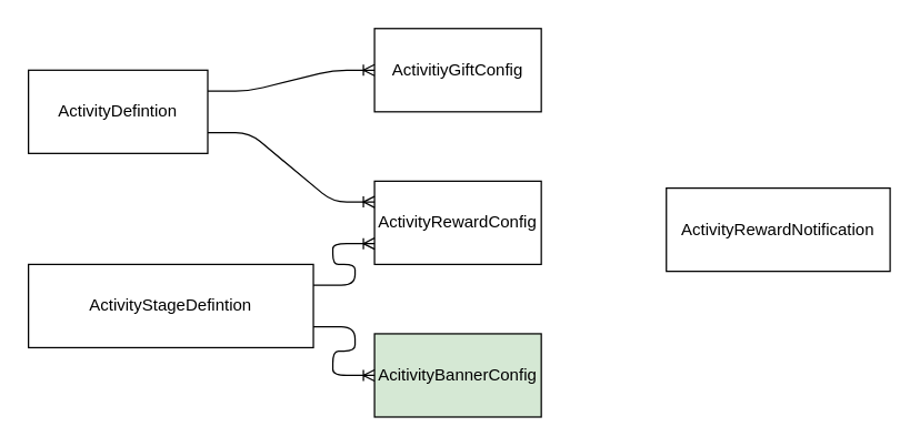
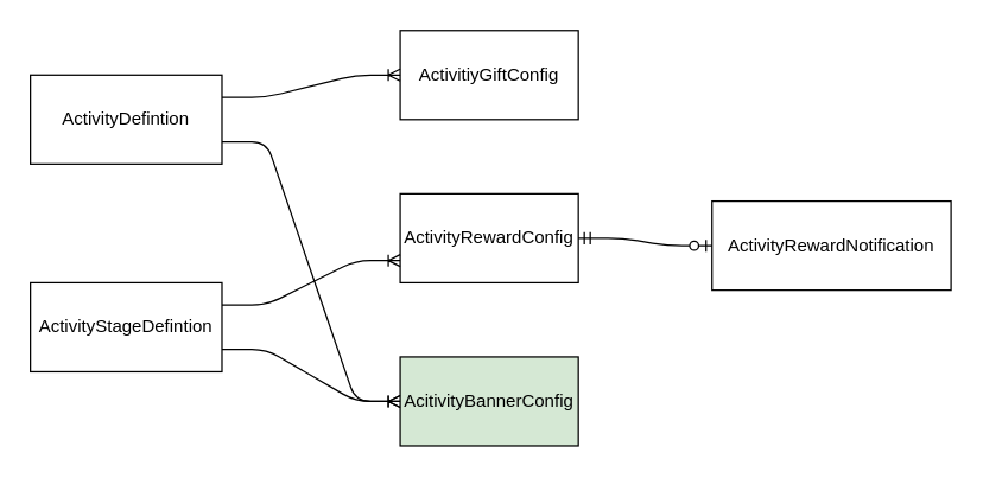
  <mxCell id="0" />
  <mxCell id="1" parent="0" />
  <mxCell id="2" value="ActivityDefintion" style="rounded=0;whiteSpace=wrap;html=1;" parent="1" vertex="1"><mxGeometry x="20" y="50" width="129" height="60" as="geometry" /></mxCell>
  <mxCell id="3" value="ActivitiyGiftConfig" style="rounded=0;whiteSpace=wrap;html=1;" parent="1" vertex="1"><mxGeometry x="269" y="20" width="120" height="60" as="geometry" /></mxCell>
  <mxCell id="4" value="" style="edgeStyle=entityRelationEdgeStyle;fontSize=12;html=1;endArrow=ERoneToMany;exitX=1;exitY=0.25;exitDx=0;exitDy=0;" parent="1" source="2" edge="1"><mxGeometry width="100" height="100" relative="1" as="geometry"><mxPoint x="169" y="150" as="sourcePoint" /><mxPoint x="269" y="50" as="targetPoint" /></mxGeometry></mxCell>
  <mxCell id="5" value="ActivityRewardConfig" style="rounded=0;whiteSpace=wrap;html=1;" parent="1" vertex="1"><mxGeometry x="269" y="130" width="120" height="60" as="geometry" /></mxCell>
- <mxCell id="6" value="" style="edgeStyle=entityRelationEdgeStyle;fontSize=12;html=1;endArrow=ERoneToMany;entryX=0;entryY=0.25;entryDx=0;entryDy=0;exitX=1;exitY=0.75;exitDx=0;exitDy=0;" parent="1" source="2" target="5" edge="1"><mxGeometry width="100" height="100" relative="1" as="geometry"><mxPoint x="169" y="260" as="sourcePoint" /><mxPoint x="259" y="145" as="targetPoint" /></mxGeometry></mxCell>
- <mxCell id="7" value="ActivityStageDefintion" style="rounded=0;whiteSpace=wrap;html=1;" parent="1" vertex="1"><mxGeometry x="20" y="190" width="205" height="60" as="geometry" /></mxCell>
+ <mxCell id="6" value="" style="edgeStyle=entityRelationEdgeStyle;fontSize=12;html=1;endArrow=ERoneToMany;exitX=1;exitY=0.75;exitDx=0;exitDy=0;" parent="1" source="2" target="11" edge="1"><mxGeometry width="100" height="100" relative="1" as="geometry"><mxPoint x="169" y="260" as="sourcePoint" /><mxPoint x="259" y="145" as="targetPoint" /></mxGeometry></mxCell>
+ <mxCell id="7" value="ActivityStageDefintion" style="rounded=0;whiteSpace=wrap;html=1;" parent="1" vertex="1"><mxGeometry x="20" y="190" width="129" height="60" as="geometry" /></mxCell>
  <mxCell id="8" value="" style="edgeStyle=entityRelationEdgeStyle;fontSize=12;html=1;endArrow=ERoneToMany;exitX=1;exitY=0.25;exitDx=0;exitDy=0;entryX=0;entryY=0.75;entryDx=0;entryDy=0;" parent="1" source="7" target="5" edge="1"><mxGeometry width="100" height="100" relative="1" as="geometry"><mxPoint x="269" y="280" as="sourcePoint" /><mxPoint x="319" y="220" as="targetPoint" /></mxGeometry></mxCell>
  <mxCell id="9" value="ActivityRewardNotification" style="rounded=0;whiteSpace=wrap;html=1;" parent="1" vertex="1"><mxGeometry x="479" y="135" width="161" height="60" as="geometry" /></mxCell>
+ <mxCell id="10" value="" style="edgeStyle=entityRelationEdgeStyle;fontSize=12;html=1;endArrow=ERzeroToOne;startArrow=ERmandOne;entryX=0;entryY=0.5;entryDx=0;entryDy=0;exitX=1;exitY=0.5;exitDx=0;exitDy=0;" parent="1" source="5" target="9" edge="1"><mxGeometry width="100" height="100" relative="1" as="geometry"><mxPoint x="419" y="340" as="sourcePoint" /><mxPoint x="519" y="240" as="targetPoint" /></mxGeometry></mxCell>
  <mxCell id="11" value="AcitivityBannerConfig" style="rounded=0;whiteSpace=wrap;html=1;fillColor=#d5e8d4;" parent="1" vertex="1"><mxGeometry x="269" y="240" width="120" height="60" as="geometry" /></mxCell>
  <mxCell id="12" value="" style="edgeStyle=entityRelationEdgeStyle;fontSize=12;html=1;endArrow=ERoneToMany;exitX=1;exitY=0.75;exitDx=0;exitDy=0;entryX=0;entryY=0.5;entryDx=0;entryDy=0;" parent="1" source="7" target="11" edge="1"><mxGeometry width="100" height="100" relative="1" as="geometry"><mxPoint x="199" y="310" as="sourcePoint" /><mxPoint x="299" y="210" as="targetPoint" /></mxGeometry></mxCell>
